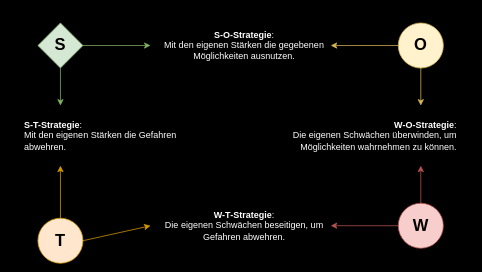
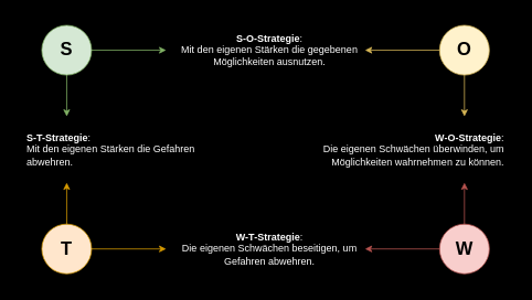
  <mxCell id="0" />
  <mxCell id="1" parent="0" />
  <mxCell id="2" value="&lt;b&gt;S-O-Strategie&lt;/b&gt;:&lt;br&gt;&lt;div&gt;&lt;span&gt;Mit den eigenen Stärken die gegebenen Möglichkeiten ausnutzen.&lt;/span&gt;&lt;/div&gt;" style="text;html=1;strokeColor=none;fillColor=none;align=center;verticalAlign=middle;whiteSpace=wrap;rounded=0;spacingLeft=10;fontColor=#FFFFFF;" vertex="1" parent="1"><mxGeometry x="200" y="20" width="240" height="80" as="geometry" /></mxCell>
  <mxCell id="3" value="&lt;b&gt;S-T-Strategie&lt;/b&gt;:&lt;br&gt;&lt;div&gt;&lt;span&gt;Mit den eigenen Stärken die Gefahren abwehren.&lt;/span&gt;&lt;/div&gt;" style="text;html=1;fillColor=none;align=left;verticalAlign=middle;whiteSpace=wrap;rounded=1;spacingLeft=10;dashed=1;glass=0;sketch=0;shadow=0;fontColor=#FFFFFF;" vertex="1" parent="1"><mxGeometry x="20" y="140" width="240" height="80" as="geometry" /></mxCell>
  <mxCell id="4" value="&lt;b&gt;W-O-Strategie&lt;/b&gt;:&lt;br&gt;&lt;div&gt;&lt;span&gt;Die eigenen Schwächen überwinden, um Möglichkeiten wahrnehmen zu können.&lt;/span&gt;&lt;/div&gt;" style="text;html=1;fillColor=none;align=right;verticalAlign=middle;whiteSpace=wrap;rounded=0;spacingLeft=0;spacingRight=10;fontColor=#FFFFFF;" vertex="1" parent="1"><mxGeometry x="380" y="140" width="240" height="80" as="geometry" /></mxCell>
  <mxCell id="5" value="&lt;b&gt;W-T-Strategie&lt;/b&gt;:&lt;br&gt;&lt;div&gt;&lt;span&gt;Die eigenen Schwächen beseitigen, um Gefahren abwehren.&lt;/span&gt;&lt;/div&gt;" style="text;html=1;strokeColor=none;fillColor=none;align=center;verticalAlign=middle;whiteSpace=wrap;rounded=0;spacingLeft=10;fontColor=#FFFFFF;" vertex="1" parent="1"><mxGeometry x="200" y="260" width="240" height="80" as="geometry" /></mxCell>
- <mxCell id="6" value="S" style="rhombus;whiteSpace=wrap;html=1;aspect=fixed;align=center;fontStyle=1;fontSize=22;fillColor=#d5e8d4;strokeColor=#82b366;" vertex="1" parent="1"><mxGeometry x="50" y="30" width="60" height="60" as="geometry" /></mxCell>
+ <mxCell id="6" value="S" style="ellipse;whiteSpace=wrap;html=1;aspect=fixed;align=center;fontStyle=1;fontSize=22;fillColor=#d5e8d4;strokeColor=#82b366;" vertex="1" parent="1"><mxGeometry x="50" y="30" width="60" height="60" as="geometry" /></mxCell>
  <mxCell id="7" value="W" style="ellipse;whiteSpace=wrap;html=1;aspect=fixed;align=center;fontStyle=1;fontSize=22;fillColor=#f8cecc;strokeColor=#b85450;" vertex="1" parent="1"><mxGeometry x="530" y="270" width="60" height="60" as="geometry" /></mxCell>
- <mxCell id="8" value="T" style="ellipse;whiteSpace=wrap;html=1;aspect=fixed;align=center;fontStyle=1;fontSize=22;fillColor=#ffe6cc;strokeColor=#d79b00;" vertex="1" parent="1"><mxGeometry x="50" y="290" width="60" height="60" as="geometry" /></mxCell>
+ <mxCell id="8" value="T" style="ellipse;whiteSpace=wrap;html=1;aspect=fixed;align=center;fontStyle=1;fontSize=22;fillColor=#ffe6cc;strokeColor=#d79b00;" vertex="1" parent="1"><mxGeometry x="50" y="270" width="60" height="60" as="geometry" /></mxCell>
  <mxCell id="9" value="O" style="ellipse;whiteSpace=wrap;html=1;aspect=fixed;align=center;fontStyle=1;fontSize=22;fillColor=#fff2cc;strokeColor=#d6b656;" vertex="1" parent="1"><mxGeometry x="530" y="30" width="60" height="60" as="geometry" /></mxCell>
  <mxCell id="10" value="" style="endArrow=classic;html=1;fontSize=22;exitX=1;exitY=0.5;exitDx=0;exitDy=0;fillColor=#d5e8d4;strokeColor=#82b366;" edge="1" parent="1" source="6" target="2"><mxGeometry width="50" height="50" relative="1" as="geometry"><mxPoint x="130" y="60" as="sourcePoint" /><mxPoint x="180" y="10" as="targetPoint" /></mxGeometry></mxCell>
  <mxCell id="11" value="" style="endArrow=classic;html=1;fontSize=22;exitX=0;exitY=0.5;exitDx=0;exitDy=0;entryX=1;entryY=0.5;entryDx=0;entryDy=0;fillColor=#fff2cc;strokeColor=#d6b656;" edge="1" parent="1" source="9" target="2"><mxGeometry width="50" height="50" relative="1" as="geometry"><mxPoint x="540" y="0" as="sourcePoint" /><mxPoint x="590" y="-50" as="targetPoint" /></mxGeometry></mxCell>
  <mxCell id="12" value="" style="endArrow=classic;html=1;fontSize=22;exitX=1;exitY=0.5;exitDx=0;exitDy=0;entryX=0;entryY=0.5;entryDx=0;entryDy=0;fillColor=#ffe6cc;strokeColor=#d79b00;" edge="1" parent="1" source="8" target="5"><mxGeometry width="50" height="50" relative="1" as="geometry"><mxPoint x="80" y="250" as="sourcePoint" /><mxPoint x="130" y="200" as="targetPoint" /></mxGeometry></mxCell>
  <mxCell id="13" value="" style="endArrow=classic;html=1;fontSize=22;exitX=0;exitY=0.5;exitDx=0;exitDy=0;entryX=1;entryY=0.5;entryDx=0;entryDy=0;fillColor=#f8cecc;strokeColor=#b85450;" edge="1" parent="1" source="7" target="5"><mxGeometry width="50" height="50" relative="1" as="geometry"><mxPoint x="550" y="240" as="sourcePoint" /><mxPoint x="600" y="190" as="targetPoint" /></mxGeometry></mxCell>
  <mxCell id="14" value="" style="endArrow=classic;html=1;fontSize=22;exitX=0.5;exitY=1;exitDx=0;exitDy=0;entryX=0.25;entryY=0;entryDx=0;entryDy=0;fillColor=#d5e8d4;strokeColor=#82b366;" edge="1" parent="1" source="6" target="3"><mxGeometry width="50" height="50" relative="1" as="geometry"><mxPoint x="160" y="150" as="sourcePoint" /><mxPoint x="210" y="100" as="targetPoint" /></mxGeometry></mxCell>
  <mxCell id="15" value="" style="endArrow=classic;html=1;fontSize=22;exitX=0.5;exitY=0;exitDx=0;exitDy=0;entryX=0.25;entryY=1;entryDx=0;entryDy=0;fillColor=#ffe6cc;strokeColor=#d79b00;" edge="1" parent="1" source="8" target="3"><mxGeometry width="50" height="50" relative="1" as="geometry"><mxPoint x="220" y="260" as="sourcePoint" /><mxPoint x="270" y="210" as="targetPoint" /></mxGeometry></mxCell>
  <mxCell id="16" value="" style="endArrow=classic;html=1;fontSize=22;exitX=0.5;exitY=0;exitDx=0;exitDy=0;entryX=0.75;entryY=1;entryDx=0;entryDy=0;fillColor=#f8cecc;strokeColor=#b85450;" edge="1" parent="1" source="7" target="4"><mxGeometry width="50" height="50" relative="1" as="geometry"><mxPoint x="620" y="290" as="sourcePoint" /><mxPoint x="670" y="240" as="targetPoint" /></mxGeometry></mxCell>
  <mxCell id="17" value="" style="endArrow=classic;html=1;fontSize=22;exitX=0.5;exitY=1;exitDx=0;exitDy=0;entryX=0.75;entryY=0;entryDx=0;entryDy=0;fillColor=#fff2cc;strokeColor=#d6b656;" edge="1" parent="1" source="9" target="4"><mxGeometry width="50" height="50" relative="1" as="geometry"><mxPoint x="650" y="80" as="sourcePoint" /><mxPoint x="700" y="30" as="targetPoint" /></mxGeometry></mxCell>
